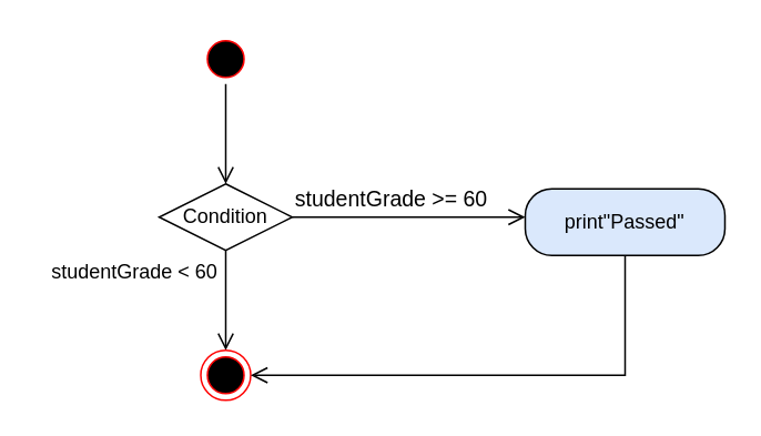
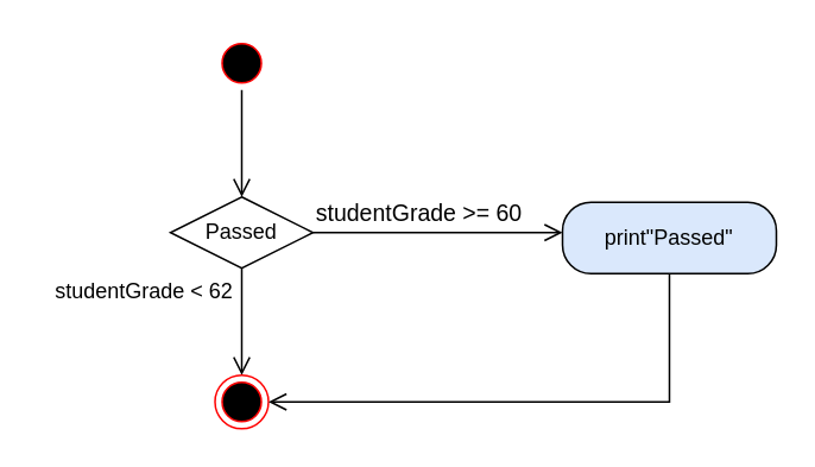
  <mxCell id="0" />
  <mxCell id="1" parent="0" />
  <mxCell id="2" value="" style="ellipse;html=1;shape=startState;fillColor=#000000;strokeColor=#ff0000;" vertex="1" parent="1"><mxGeometry x="120" y="20" width="30" height="30" as="geometry" /></mxCell>
  <mxCell id="3" value="" style="edgeStyle=orthogonalEdgeStyle;html=1;verticalAlign=bottom;endArrow=open;endSize=8;strokeColor=#000000;rounded=0;" edge="1" source="2" parent="1"><mxGeometry relative="1" as="geometry"><mxPoint x="135" y="110" as="targetPoint" /></mxGeometry></mxCell>
- <mxCell id="4" value="Condition" style="rhombus;whiteSpace=wrap;html=1;" vertex="1" parent="1"><mxGeometry x="95" y="110" width="80" height="40" as="geometry" /></mxCell>
+ <mxCell id="4" value="Passed" style="rhombus;whiteSpace=wrap;html=1;" vertex="1" parent="1"><mxGeometry x="95" y="110" width="80" height="40" as="geometry" /></mxCell>
  <mxCell id="5" value="&lt;font style=&quot;font-size: 13px;&quot;&gt;studentGrade &amp;gt;= 60&lt;/font&gt;" style="edgeStyle=orthogonalEdgeStyle;html=1;align=left;verticalAlign=bottom;endArrow=open;endSize=8;strokeColor=#000000;rounded=0;" edge="1" source="4" parent="1"><mxGeometry x="-1" relative="1" as="geometry"><mxPoint x="315" y="130" as="targetPoint" /><mxPoint as="offset" /></mxGeometry></mxCell>
  <mxCell id="6" value="" style="edgeStyle=orthogonalEdgeStyle;html=1;align=left;verticalAlign=top;endArrow=open;endSize=8;strokeColor=#000000;rounded=0;" edge="1" source="4" parent="1"><mxGeometry x="-1" relative="1" as="geometry"><mxPoint x="135" y="210" as="targetPoint" /></mxGeometry></mxCell>
- <mxCell id="7" value="studentGrade &amp;lt; 60" style="text;html=1;align=center;verticalAlign=middle;resizable=0;points=[];autosize=1;strokeColor=none;fillColor=none;" vertex="1" parent="1"><mxGeometry x="20" y="148" width="120" height="30" as="geometry" /></mxCell>
+ <mxCell id="7" value="studentGrade &amp;lt; 62" style="text;html=1;align=center;verticalAlign=middle;resizable=0;points=[];autosize=1;strokeColor=none;fillColor=none;" vertex="1" parent="1"><mxGeometry x="20" y="148" width="120" height="30" as="geometry" /></mxCell>
  <mxCell id="8" value="" style="ellipse;html=1;shape=endState;fillColor=#000000;strokeColor=#ff0000;" vertex="1" parent="1"><mxGeometry x="120" y="210" width="30" height="30" as="geometry" /></mxCell>
  <mxCell id="9" value="print&quot;Passed&quot;" style="rounded=1;whiteSpace=wrap;html=1;arcSize=40;fillColor=#dae8fc;strokeColor=#000000;" vertex="1" parent="1"><mxGeometry x="315" y="113" width="120" height="40" as="geometry" /></mxCell>
  <mxCell id="10" value="" style="edgeStyle=orthogonalEdgeStyle;html=1;verticalAlign=bottom;endArrow=open;endSize=8;strokeColor=#000000;rounded=0;fillColor=#dae8fc;entryX=1;entryY=0.5;entryDx=0;entryDy=0;" edge="1" source="9" parent="1" target="8"><mxGeometry relative="1" as="geometry"><mxPoint x="375" y="240" as="targetPoint" /><Array as="points"><mxPoint x="375" y="225" /></Array></mxGeometry></mxCell>
